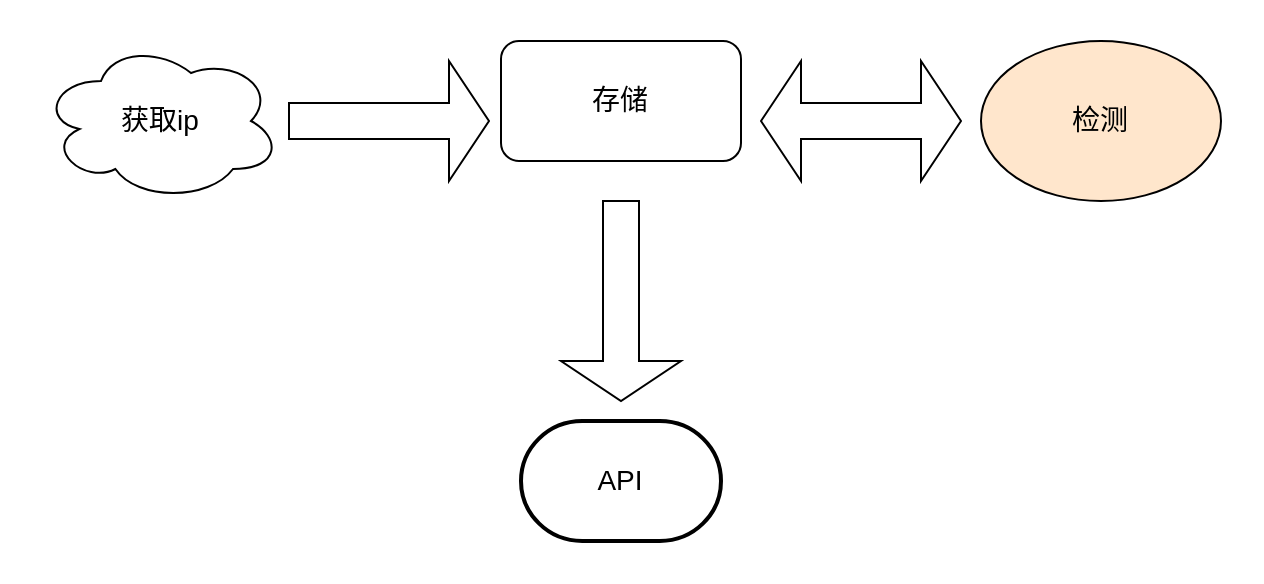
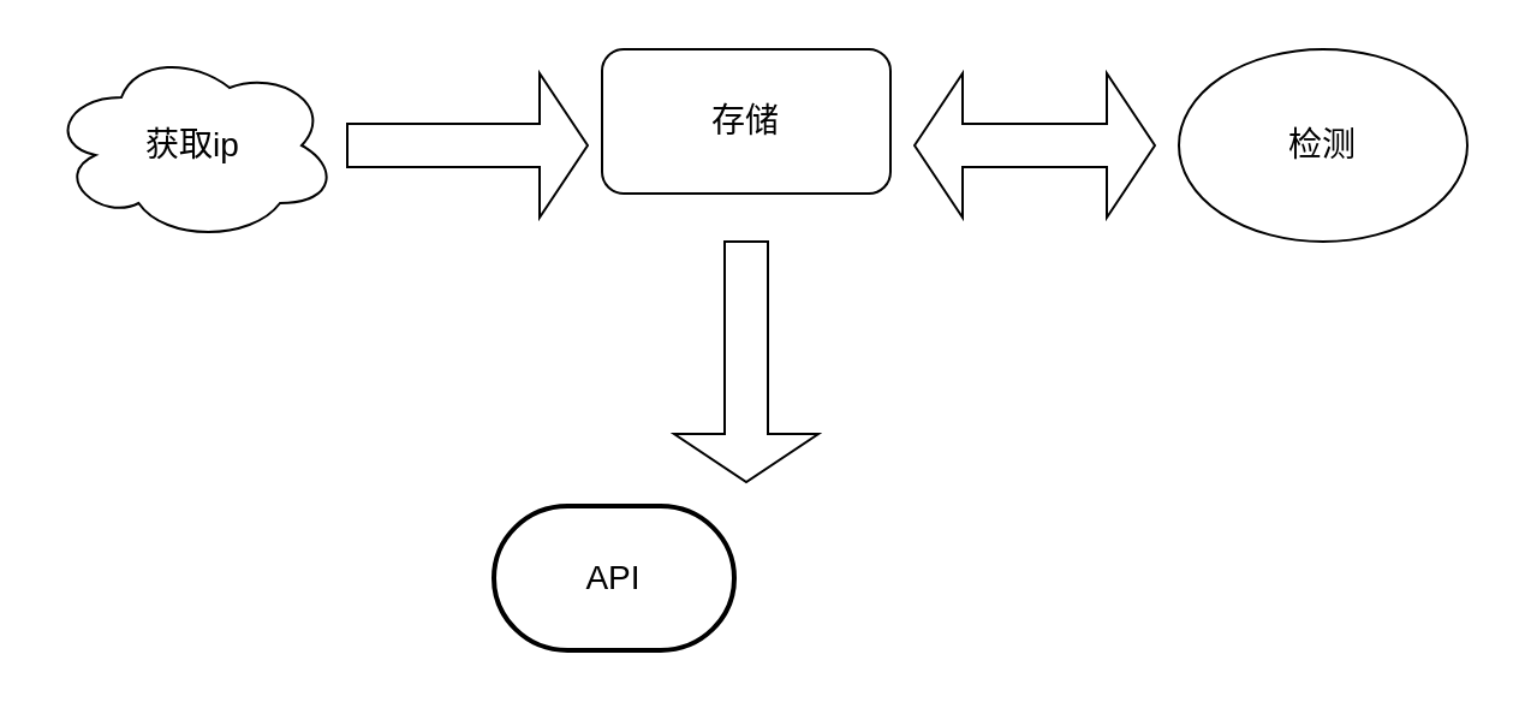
  <mxCell id="0" />
  <mxCell id="1" parent="0" />
  <mxCell id="2" value="&lt;font style=&quot;font-size: 14px&quot;&gt;获取ip&lt;/font&gt;" style="ellipse;shape=cloud;whiteSpace=wrap;html=1;" vertex="1" parent="1"><mxGeometry x="20" y="20" width="120" height="80" as="geometry" /></mxCell>
  <mxCell id="3" value="&lt;font style=&quot;font-size: 14px&quot;&gt;存储&lt;/font&gt;" style="rounded=1;whiteSpace=wrap;html=1;" vertex="1" parent="1"><mxGeometry x="250" y="20" width="120" height="60" as="geometry" /></mxCell>
- <mxCell id="4" value="&lt;font style=&quot;font-size: 14px&quot;&gt;检测&lt;/font&gt;" style="ellipse;whiteSpace=wrap;html=1;fillColor=#ffe6cc;" vertex="1" parent="1"><mxGeometry x="490" y="20" width="120" height="80" as="geometry" /></mxCell>
+ <mxCell id="4" value="&lt;font style=&quot;font-size: 14px&quot;&gt;检测&lt;/font&gt;" style="ellipse;whiteSpace=wrap;html=1;" vertex="1" parent="1"><mxGeometry x="490" y="20" width="120" height="80" as="geometry" /></mxCell>
  <mxCell id="5" value="" style="shape=singleArrow;direction=south;whiteSpace=wrap;html=1;" vertex="1" parent="1"><mxGeometry x="280" y="100" width="60" height="100" as="geometry" /></mxCell>
  <mxCell id="6" value="" style="shape=singleArrow;whiteSpace=wrap;html=1;" vertex="1" parent="1"><mxGeometry x="144" y="30" width="100" height="60" as="geometry" /></mxCell>
  <mxCell id="7" value="" style="shape=doubleArrow;whiteSpace=wrap;html=1;" vertex="1" parent="1"><mxGeometry x="380" y="30" width="100" height="60" as="geometry" /></mxCell>
- <mxCell id="8" value="&lt;font style=&quot;font-size: 14px&quot;&gt;API&lt;/font&gt;" style="strokeWidth=2;html=1;shape=mxgraph.flowchart.terminator;whiteSpace=wrap;" vertex="1" parent="1"><mxGeometry x="260" y="210" width="100" height="60" as="geometry" /></mxCell>
+ <mxCell id="8" value="&lt;font style=&quot;font-size: 14px&quot;&gt;API&lt;/font&gt;" style="strokeWidth=2;html=1;shape=mxgraph.flowchart.terminator;whiteSpace=wrap;" vertex="1" parent="1"><mxGeometry x="205" y="210" width="100" height="60" as="geometry" /></mxCell>
